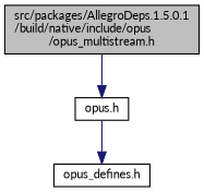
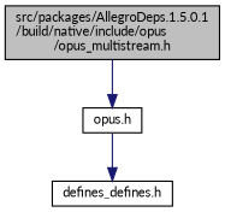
  digraph {
    fontname=Lato
    node [color=black fillcolor=white fontname=Lato fontsize=10 shape=record style=filled]
    edge [color=midnightblue fontname=Lato fontsize=10 labelfontname=Helvetica labelfontsize=10 style=solid]
    n1 [fillcolor=grey75 fontcolor=black height=0.2 label="src/packages/AllegroDeps.1.5.0.1\l/build/native/include/opus\l/opus_multistream.h" width=0.4]
    n2 [height=0.2 label="opus.h" width=0.4]
-   n3 [height=0.2 label="opus_defines.h" width=0.4]
+   n3 [height=0.2 label="defines_defines.h" width=0.4]
    n1 -> n2
    n2 -> n3
  }
